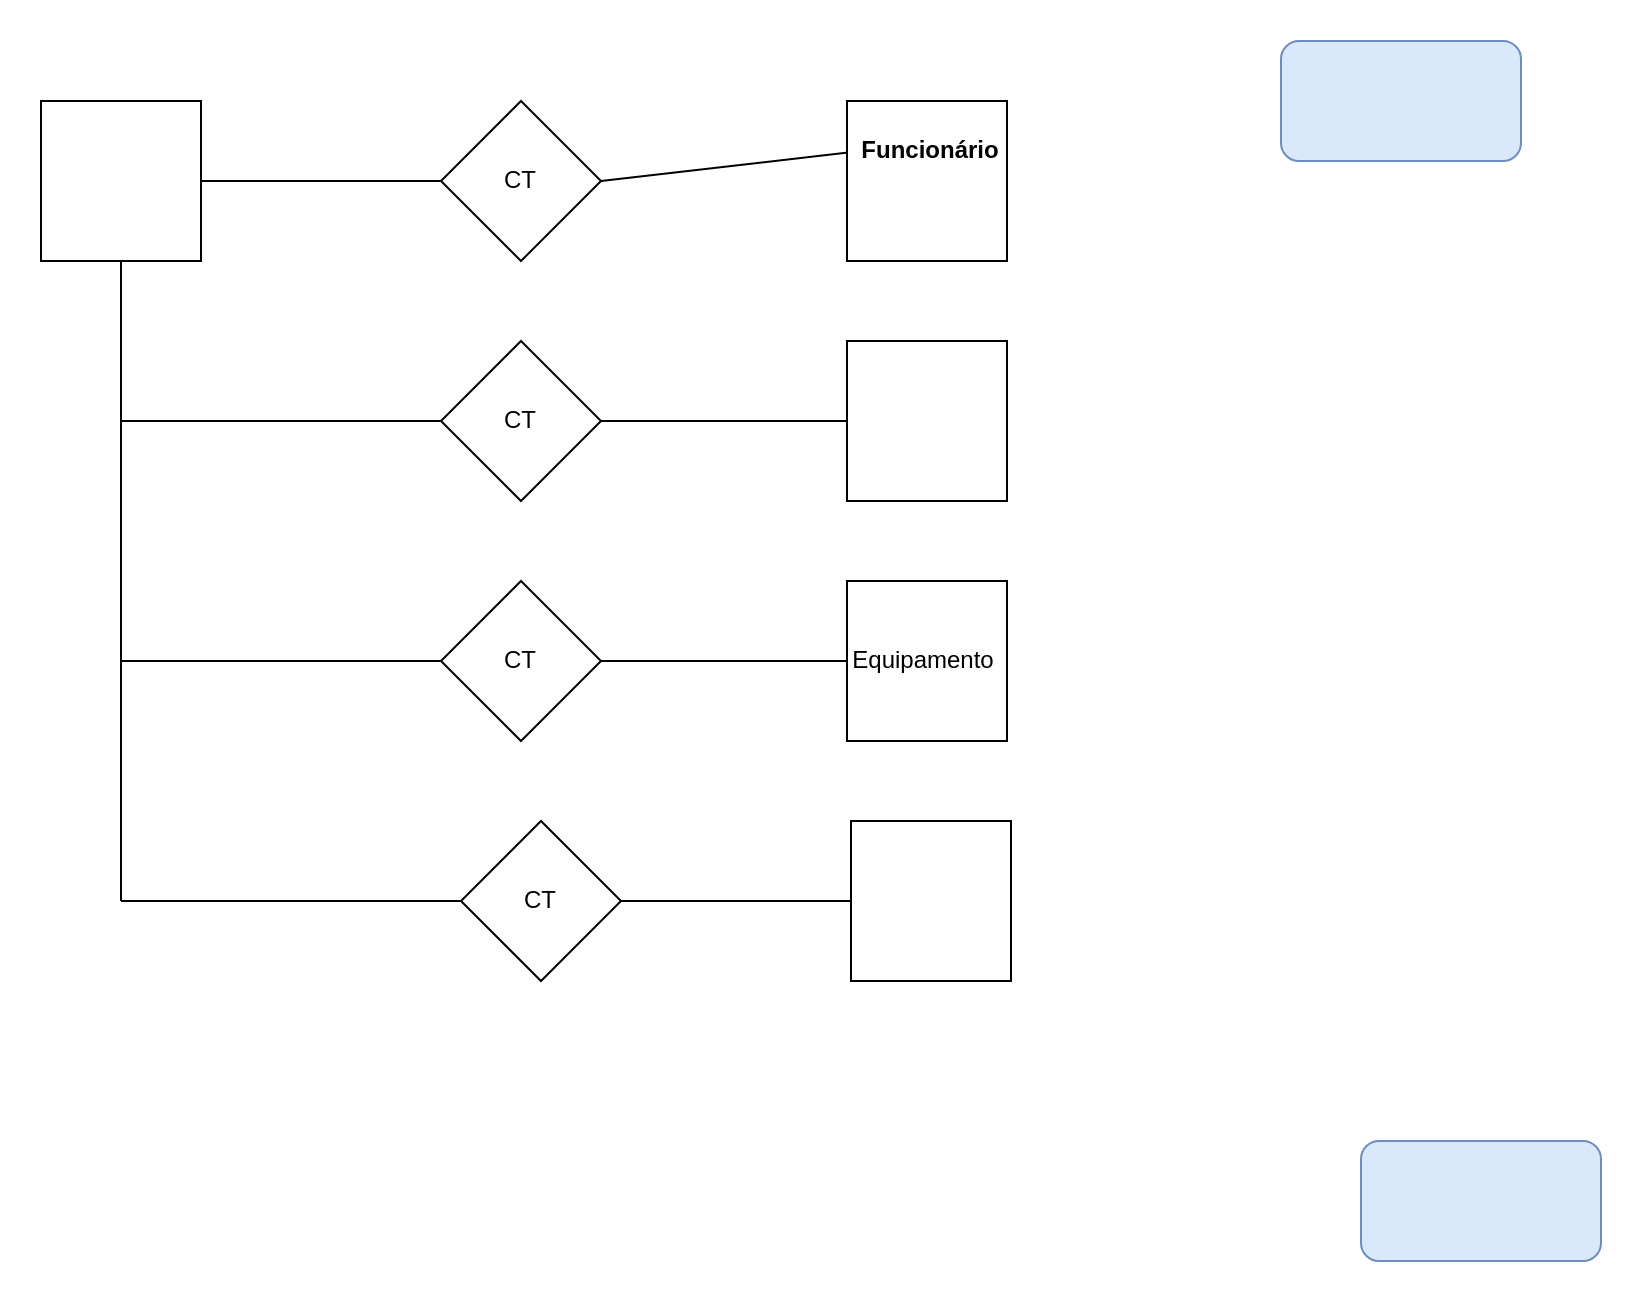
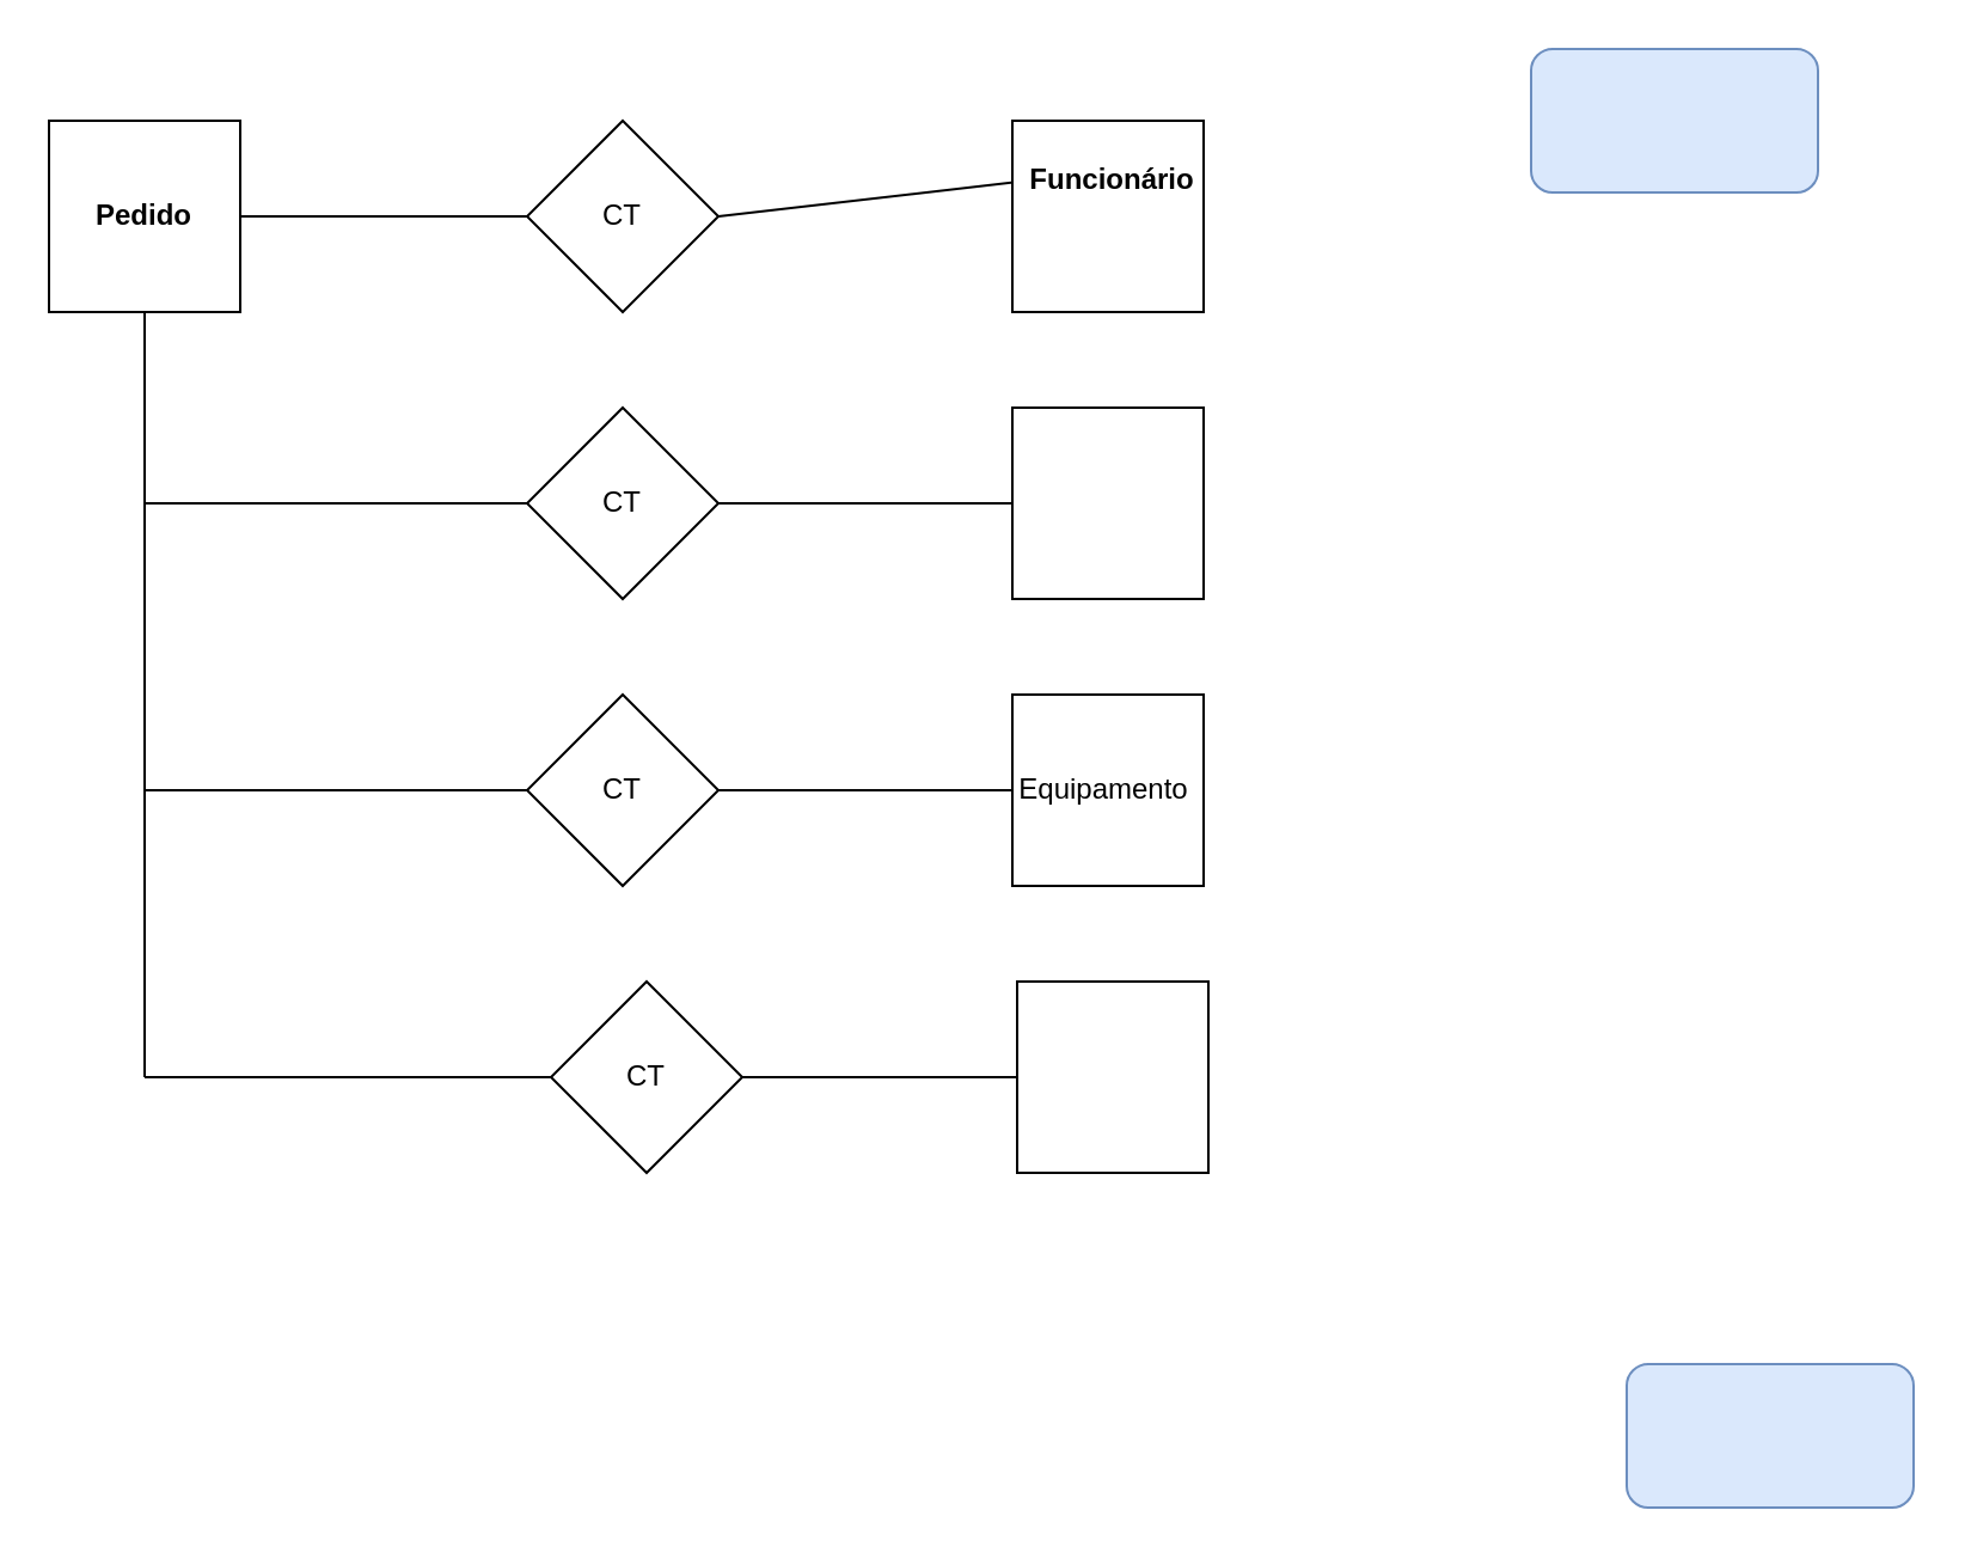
  <mxCell id="0" />
  <mxCell id="1" parent="0" />
  <mxCell id="2" value="" style="whiteSpace=wrap;html=1;aspect=fixed;" vertex="1" parent="1"><mxGeometry x="20" y="50" width="80" height="80" as="geometry" /></mxCell>
  <mxCell id="3" value="" style="endArrow=none;html=1;exitX=1;exitY=0.5;exitDx=0;exitDy=0;" edge="1" parent="1" source="2"><mxGeometry width="50" height="50" relative="1" as="geometry"><mxPoint x="100" y="120" as="sourcePoint" /><mxPoint x="220" y="90" as="targetPoint" /></mxGeometry></mxCell>
  <mxCell id="4" value="" style="rhombus;whiteSpace=wrap;html=1;" vertex="1" parent="1"><mxGeometry x="220" y="50" width="80" height="80" as="geometry" /></mxCell>
  <mxCell id="5" value="" style="endArrow=none;html=1;exitX=1;exitY=0.5;exitDx=0;exitDy=0;entryX=0;entryY=0.5;entryDx=0;entryDy=0;" edge="1" parent="1" source="4" target="9"><mxGeometry width="50" height="50" relative="1" as="geometry"><mxPoint x="300" y="120" as="sourcePoint" /><mxPoint x="420" y="90" as="targetPoint" /></mxGeometry></mxCell>
  <mxCell id="6" value="" style="whiteSpace=wrap;html=1;aspect=fixed;" vertex="1" parent="1"><mxGeometry x="423" y="50" width="80" height="80" as="geometry" /></mxCell>
  <mxCell id="7" value="CT" style="text;html=1;strokeColor=none;fillColor=none;align=center;verticalAlign=middle;whiteSpace=wrap;rounded=0;" vertex="1" parent="1"><mxGeometry x="240" y="80" width="40" height="20" as="geometry" /></mxCell>
+ <mxCell id="8" value="&lt;b&gt;Pedido&lt;/b&gt;" style="text;html=1;strokeColor=none;fillColor=none;align=center;verticalAlign=middle;whiteSpace=wrap;rounded=0;" vertex="1" parent="1"><mxGeometry x="25" y="65" width="70" height="50" as="geometry" /></mxCell>
  <mxCell id="9" value="&lt;b&gt;Funcionário&lt;/b&gt;" style="text;html=1;strokeColor=none;fillColor=none;align=center;verticalAlign=middle;whiteSpace=wrap;rounded=0;" vertex="1" parent="1"><mxGeometry x="430" y="55" width="70" height="40" as="geometry" /></mxCell>
  <mxCell id="10" value="" style="endArrow=none;html=1;entryX=0.5;entryY=1;entryDx=0;entryDy=0;" edge="1" parent="1" target="2"><mxGeometry width="50" height="50" relative="1" as="geometry"><mxPoint x="60" y="210" as="sourcePoint" /><mxPoint x="90" y="130" as="targetPoint" /></mxGeometry></mxCell>
  <mxCell id="11" value="" style="endArrow=none;html=1;" edge="1" parent="1" target="12"><mxGeometry width="50" height="50" relative="1" as="geometry"><mxPoint x="60" y="210" as="sourcePoint" /><mxPoint x="230" y="210" as="targetPoint" /><Array as="points"><mxPoint x="90" y="210" /></Array></mxGeometry></mxCell>
  <mxCell id="12" value="" style="rhombus;whiteSpace=wrap;html=1;" vertex="1" parent="1"><mxGeometry x="220" y="170" width="80" height="80" as="geometry" /></mxCell>
  <mxCell id="13" value="" style="endArrow=none;html=1;entryX=1;entryY=0.5;entryDx=0;entryDy=0;exitX=0;exitY=0.5;exitDx=0;exitDy=0;" edge="1" parent="1" source="14" target="12"><mxGeometry width="50" height="50" relative="1" as="geometry"><mxPoint x="420" y="210" as="sourcePoint" /><mxPoint x="70" y="270" as="targetPoint" /></mxGeometry></mxCell>
  <mxCell id="14" value="" style="whiteSpace=wrap;html=1;aspect=fixed;" vertex="1" parent="1"><mxGeometry x="423" y="170" width="80" height="80" as="geometry" /></mxCell>
  <mxCell id="15" value="" style="endArrow=none;html=1;" edge="1" parent="1"><mxGeometry width="50" height="50" relative="1" as="geometry"><mxPoint x="60" y="330" as="sourcePoint" /><mxPoint x="60" y="210" as="targetPoint" /></mxGeometry></mxCell>
  <mxCell id="16" value="" style="rhombus;whiteSpace=wrap;html=1;" vertex="1" parent="1"><mxGeometry x="220" y="290" width="80" height="80" as="geometry" /></mxCell>
  <mxCell id="17" value="" style="endArrow=none;html=1;entryX=0;entryY=0.5;entryDx=0;entryDy=0;" edge="1" parent="1" target="16"><mxGeometry width="50" height="50" relative="1" as="geometry"><mxPoint x="60" y="330" as="sourcePoint" /><mxPoint x="110" y="320" as="targetPoint" /></mxGeometry></mxCell>
  <mxCell id="18" value="" style="endArrow=none;html=1;exitX=1;exitY=0.5;exitDx=0;exitDy=0;" edge="1" parent="1" source="16"><mxGeometry width="50" height="50" relative="1" as="geometry"><mxPoint x="320" y="360" as="sourcePoint" /><mxPoint x="430" y="330" as="targetPoint" /></mxGeometry></mxCell>
  <mxCell id="19" value="" style="whiteSpace=wrap;html=1;aspect=fixed;" vertex="1" parent="1"><mxGeometry x="423" y="290" width="80" height="80" as="geometry" /></mxCell>
  <mxCell id="20" value="CT" style="text;html=1;strokeColor=none;fillColor=none;align=center;verticalAlign=middle;whiteSpace=wrap;rounded=0;" vertex="1" parent="1"><mxGeometry x="240" y="200" width="40" height="20" as="geometry" /></mxCell>
  <mxCell id="21" value="CT" style="text;html=1;strokeColor=none;fillColor=none;align=center;verticalAlign=middle;whiteSpace=wrap;rounded=0;" vertex="1" parent="1"><mxGeometry x="240" y="320" width="40" height="20" as="geometry" /></mxCell>
  <mxCell id="22" value="Equipamento" style="text;html=1;strokeColor=none;fillColor=none;align=center;verticalAlign=middle;whiteSpace=wrap;rounded=0;" vertex="1" parent="1"><mxGeometry x="440" y="320" width="43" height="20" as="geometry" /></mxCell>
  <mxCell id="23" value="" style="endArrow=none;html=1;" edge="1" parent="1"><mxGeometry width="50" height="50" relative="1" as="geometry"><mxPoint x="60" y="450" as="sourcePoint" /><mxPoint x="60" y="330" as="targetPoint" /></mxGeometry></mxCell>
  <mxCell id="24" value="" style="endArrow=none;html=1;" edge="1" parent="1"><mxGeometry width="50" height="50" relative="1" as="geometry"><mxPoint x="60" y="450" as="sourcePoint" /><mxPoint x="230" y="450" as="targetPoint" /></mxGeometry></mxCell>
  <mxCell id="25" value="" style="rhombus;whiteSpace=wrap;html=1;" vertex="1" parent="1"><mxGeometry x="230" y="410" width="80" height="80" as="geometry" /></mxCell>
  <mxCell id="26" value="" style="endArrow=none;html=1;exitX=1;exitY=0.5;exitDx=0;exitDy=0;" edge="1" parent="1" source="25"><mxGeometry width="50" height="50" relative="1" as="geometry"><mxPoint x="340" y="480" as="sourcePoint" /><mxPoint x="430" y="450" as="targetPoint" /></mxGeometry></mxCell>
  <mxCell id="27" value="" style="whiteSpace=wrap;html=1;aspect=fixed;" vertex="1" parent="1"><mxGeometry x="425" y="410" width="80" height="80" as="geometry" /></mxCell>
  <mxCell id="28" value="CT" style="text;html=1;strokeColor=none;fillColor=none;align=center;verticalAlign=middle;whiteSpace=wrap;rounded=0;" vertex="1" parent="1"><mxGeometry x="250" y="440" width="40" height="20" as="geometry" /></mxCell>
  <mxCell id="29" value="" style="rounded=1;whiteSpace=wrap;html=1;fillColor=#dae8fc;strokeColor=#6c8ebf;" vertex="1" parent="1"><mxGeometry x="640" y="20" width="120" height="60" as="geometry" /></mxCell>
  <mxCell id="30" value="" style="rounded=1;whiteSpace=wrap;html=1;fillColor=#dae8fc;strokeColor=#6c8ebf;" vertex="1" parent="1"><mxGeometry x="680" y="570" width="120" height="60" as="geometry" /></mxCell>
